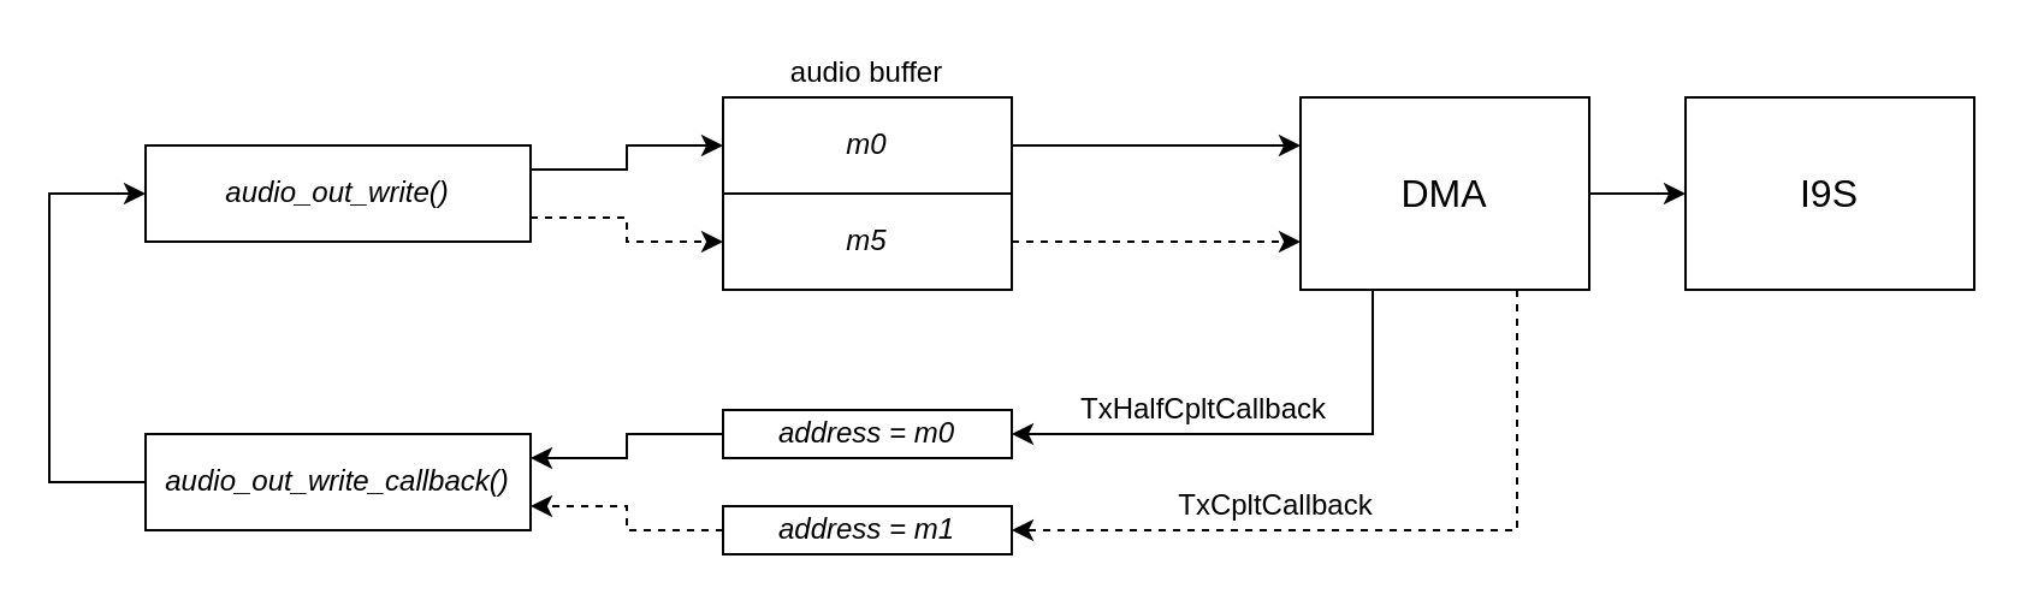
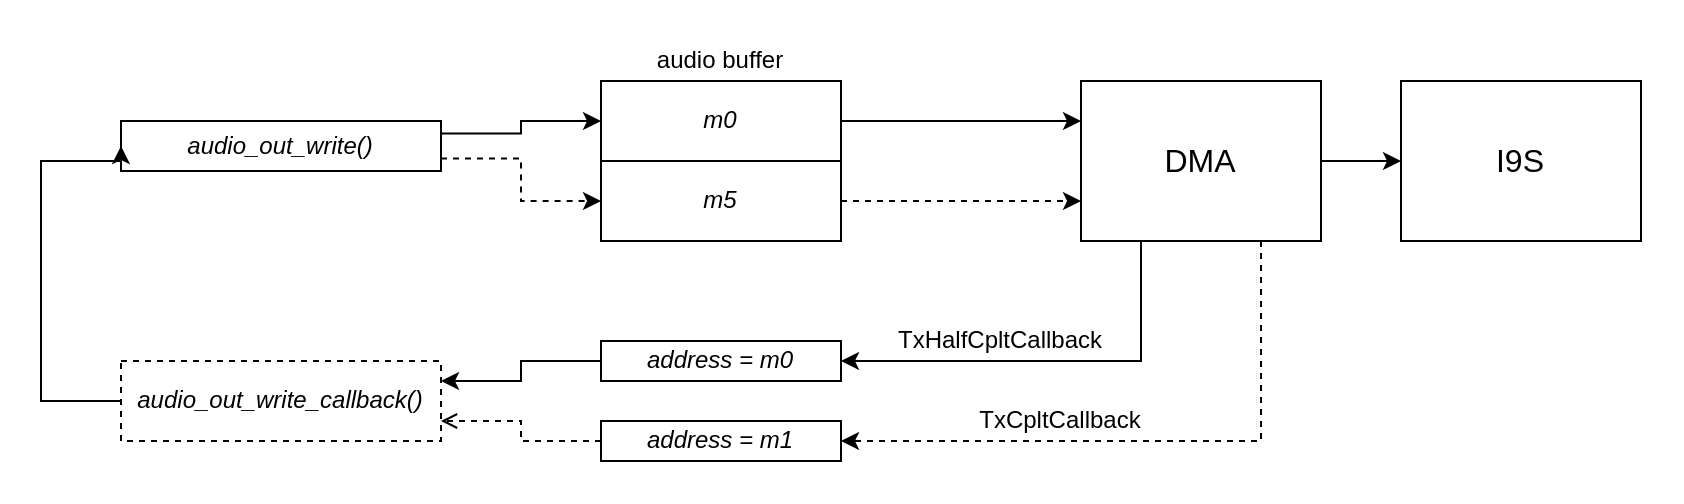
  <mxCell id="0" />
  <mxCell id="1" parent="0" />
  <mxCell id="2" style="edgeStyle=orthogonalEdgeStyle;rounded=0;orthogonalLoop=1;jettySize=auto;html=1;exitX=1;exitY=0.5;exitDx=0;exitDy=0;entryX=0;entryY=0.25;entryDx=0;entryDy=0;fontSize=16;" edge="1" parent="1" source="3" target="10"><mxGeometry relative="1" as="geometry" /></mxCell>
  <mxCell id="3" value="m0" style="rounded=0;whiteSpace=wrap;html=1;fontStyle=2" vertex="1" parent="1"><mxGeometry x="300" y="40" width="120" height="40" as="geometry" /></mxCell>
  <mxCell id="4" style="edgeStyle=orthogonalEdgeStyle;rounded=0;orthogonalLoop=1;jettySize=auto;html=1;exitX=1;exitY=0.5;exitDx=0;exitDy=0;entryX=0;entryY=0.75;entryDx=0;entryDy=0;fontSize=16;dashed=1;" edge="1" parent="1" source="5" target="10"><mxGeometry relative="1" as="geometry" /></mxCell>
  <mxCell id="5" value="&lt;i&gt;m5&lt;/i&gt;" style="rounded=0;whiteSpace=wrap;html=1;" vertex="1" parent="1"><mxGeometry x="300" y="80" width="120" height="40" as="geometry" /></mxCell>
  <mxCell id="6" value="audio buffer" style="text;html=1;strokeColor=none;fillColor=none;align=center;verticalAlign=middle;whiteSpace=wrap;rounded=0;" vertex="1" parent="1"><mxGeometry x="300" y="20" width="120" height="20" as="geometry" /></mxCell>
  <mxCell id="7" style="edgeStyle=orthogonalEdgeStyle;rounded=0;orthogonalLoop=1;jettySize=auto;html=1;exitX=1;exitY=0.5;exitDx=0;exitDy=0;entryX=0;entryY=0.5;entryDx=0;entryDy=0;fontSize=16;" edge="1" parent="1" source="10" target="11"><mxGeometry relative="1" as="geometry" /></mxCell>
  <mxCell id="8" style="edgeStyle=orthogonalEdgeStyle;rounded=0;orthogonalLoop=1;jettySize=auto;html=1;exitX=0.25;exitY=1;exitDx=0;exitDy=0;entryX=1;entryY=0.5;entryDx=0;entryDy=0;fontSize=16;" edge="1" parent="1" source="10" target="13"><mxGeometry relative="1" as="geometry" /></mxCell>
  <mxCell id="9" style="edgeStyle=orthogonalEdgeStyle;rounded=0;orthogonalLoop=1;jettySize=auto;html=1;exitX=0.75;exitY=1;exitDx=0;exitDy=0;entryX=1;entryY=0.5;entryDx=0;entryDy=0;fontSize=12;dashed=1;" edge="1" parent="1" source="10" target="16"><mxGeometry relative="1" as="geometry" /></mxCell>
  <mxCell id="10" value="DMA" style="rounded=0;whiteSpace=wrap;html=1;fontSize=16;" vertex="1" parent="1"><mxGeometry x="540" y="40" width="120" height="80" as="geometry" /></mxCell>
  <mxCell id="11" value="I9S" style="rounded=0;whiteSpace=wrap;html=1;fontSize=16;" vertex="1" parent="1"><mxGeometry x="700" y="40" width="120" height="80" as="geometry" /></mxCell>
  <mxCell id="12" style="edgeStyle=orthogonalEdgeStyle;rounded=0;orthogonalLoop=1;jettySize=auto;html=1;exitX=0;exitY=0.5;exitDx=0;exitDy=0;entryX=1;entryY=0.25;entryDx=0;entryDy=0;fontSize=12;" edge="1" parent="1" source="13" target="22"><mxGeometry relative="1" as="geometry" /></mxCell>
  <mxCell id="13" value="address = m0" style="rounded=0;whiteSpace=wrap;html=1;fontSize=12;fontStyle=2" vertex="1" parent="1"><mxGeometry x="300" y="170" width="120" height="20" as="geometry" /></mxCell>
  <mxCell id="14" value="TxHalfCpltCallback" style="text;html=1;strokeColor=none;fillColor=none;align=center;verticalAlign=middle;whiteSpace=wrap;rounded=0;fontSize=12;" vertex="1" parent="1"><mxGeometry x="440" y="160" width="120" height="20" as="geometry" /></mxCell>
- <mxCell id="15" style="edgeStyle=orthogonalEdgeStyle;rounded=0;orthogonalLoop=1;jettySize=auto;html=1;exitX=0;exitY=0.5;exitDx=0;exitDy=0;entryX=1;entryY=0.75;entryDx=0;entryDy=0;fontSize=12;dashed=1;" edge="1" parent="1" source="16" target="22"><mxGeometry relative="1" as="geometry" /></mxCell>
+ <mxCell id="15" style="edgeStyle=orthogonalEdgeStyle;rounded=0;orthogonalLoop=1;jettySize=auto;html=1;exitX=0;exitY=0.5;exitDx=0;exitDy=0;entryX=1;entryY=0.75;entryDx=0;entryDy=0;fontSize=12;dashed=1;endArrow=open;" edge="1" parent="1" source="16" target="22"><mxGeometry relative="1" as="geometry" /></mxCell>
  <mxCell id="16" value="address = m1" style="rounded=0;whiteSpace=wrap;html=1;fontSize=12;fontStyle=2" vertex="1" parent="1"><mxGeometry x="300" y="210" width="120" height="20" as="geometry" /></mxCell>
  <mxCell id="17" value="TxCpltCallback" style="text;html=1;strokeColor=none;fillColor=none;align=center;verticalAlign=middle;whiteSpace=wrap;rounded=0;fontSize=12;" vertex="1" parent="1"><mxGeometry x="470" y="200" width="120" height="20" as="geometry" /></mxCell>
  <mxCell id="18" style="edgeStyle=orthogonalEdgeStyle;rounded=0;orthogonalLoop=1;jettySize=auto;html=1;exitX=1;exitY=0.25;exitDx=0;exitDy=0;entryX=0;entryY=0.5;entryDx=0;entryDy=0;fontSize=12;" edge="1" parent="1" source="20" target="3"><mxGeometry relative="1" as="geometry" /></mxCell>
  <mxCell id="19" style="edgeStyle=orthogonalEdgeStyle;rounded=0;orthogonalLoop=1;jettySize=auto;html=1;exitX=1;exitY=0.75;exitDx=0;exitDy=0;entryX=0;entryY=0.5;entryDx=0;entryDy=0;fontSize=12;dashed=1;" edge="1" parent="1" source="20" target="5"><mxGeometry relative="1" as="geometry" /></mxCell>
- <mxCell id="20" value="audio_out_write()" style="rounded=0;whiteSpace=wrap;html=1;fontSize=12;fontStyle=2" vertex="1" parent="1"><mxGeometry x="60" y="60" width="160" height="40" as="geometry" /></mxCell>
+ <mxCell id="20" value="audio_out_write()" style="rounded=0;whiteSpace=wrap;html=1;fontSize=12;fontStyle=2" vertex="1" parent="1"><mxGeometry x="60" y="60" width="160" height="25" as="geometry" /></mxCell>
  <mxCell id="21" style="edgeStyle=orthogonalEdgeStyle;rounded=0;orthogonalLoop=1;jettySize=auto;html=1;exitX=0;exitY=0.5;exitDx=0;exitDy=0;entryX=0;entryY=0.5;entryDx=0;entryDy=0;fontSize=12;" edge="1" parent="1" source="22" target="20"><mxGeometry relative="1" as="geometry"><Array as="points"><mxPoint x="20" y="200" /><mxPoint x="20" y="80" /></Array></mxGeometry></mxCell>
- <mxCell id="22" value="audio_out_write_callback()" style="rounded=0;whiteSpace=wrap;html=1;fontSize=12;fontStyle=2" vertex="1" parent="1"><mxGeometry x="60" y="180" width="160" height="40" as="geometry" /></mxCell>
+ <mxCell id="22" value="audio_out_write_callback()" style="rounded=0;whiteSpace=wrap;html=1;fontSize=12;fontStyle=2;dashed=1;" vertex="1" parent="1"><mxGeometry x="60" y="180" width="160" height="40" as="geometry" /></mxCell>
